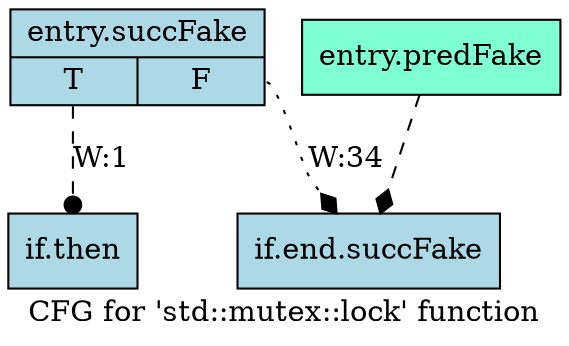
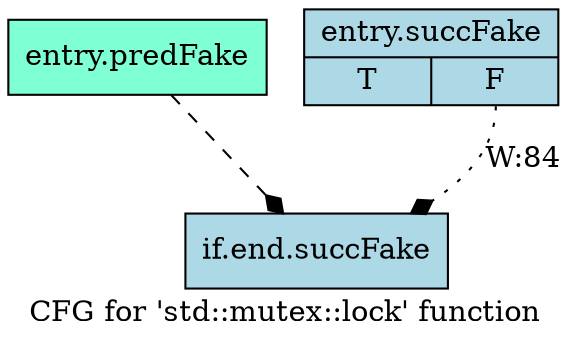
  digraph {
    label="CFG for 'std::mutex::lock' function"
    node [fillcolor=lightblue shape=record style=filled filename="/tools/Xilinx/Vitis_HLS/2023.1/tps/lnx64/gcc-8.3.0/lib/gcc/x86_64-pc-linux-gnu/8.3.0/../../../../include/c++/8.3.0/bits/std_mutex.h"]
    edge [arrowhead=diamond execusionnum=33 filename="/tools/Xilinx/Vitis_HLS/2023.1/tps/lnx64/gcc-8.3.0/lib/gcc/x86_64-pc-linux-gnu/8.3.0/../../../../include/c++/8.3.0/bits/std_mutex.h" style=dashed]
    n1 [fillcolor=aquamarine label="{entry.predFake}" filename=""]
    n2 [label="{if.end.succFake}" linenumber=108]
    n3 [label="{entry.succFake|{<s0>T|<s1>F}}" linenumber=106]
-   n4 [label="{if.then}" linenumber=107]
    n1 -> n2
-   n3 -> n2 [label="W:34" style=dotted tailport=s1]
-   n3 -> n4 [arrowhead=dot label="W:1" tailport=s0 execusionnum="" filename=""]
+   n3 -> n2 [label="W:84" style=dotted tailport=s1]
  }
